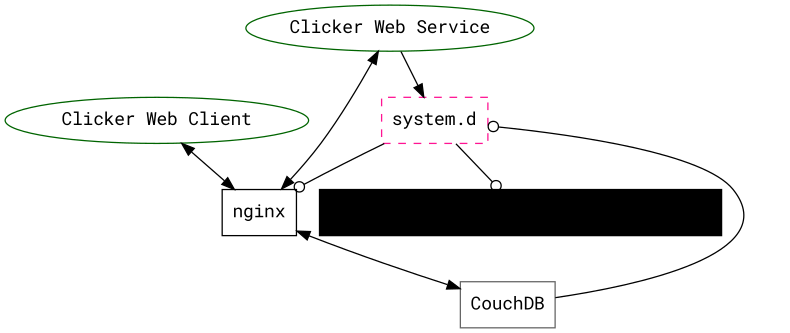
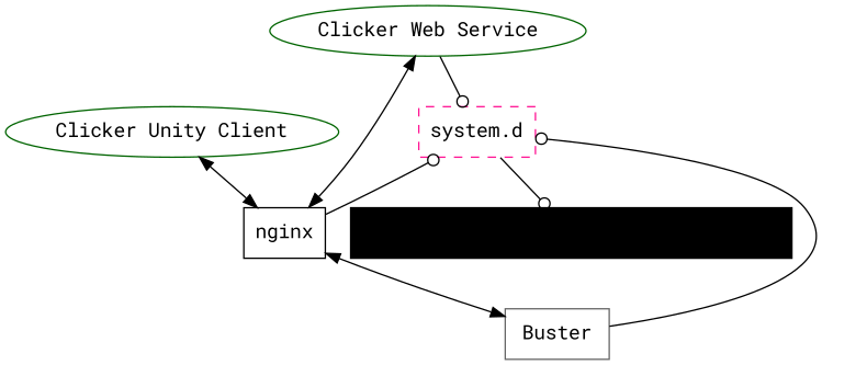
  strict digraph {
    fontname="Roboto Mono"
    node [color=black fontname="Roboto Mono" shape=polygon]
    edge [arrowhead=odot fontname="Roboto Mono"]
    "Raspberry Pi (Debian Buster ARM x32)" [style=filled]
    "system.d" [color=deeppink style=dashed]
    nginx
-   CouchDB [color=gray40]
-   "Clicker Unity Client" [color=darkgreen shape=ellipse label="Clicker Web Client"]
+   CouchDB [color=gray40 label=Buster]
+   "Clicker Unity Client" [color=darkgreen shape=ellipse]
    "Clicker Web Service" [color=darkgreen shape=ellipse]
    "system.d" -> "Raspberry Pi (Debian Buster ARM x32)"
-   "system.d" -> nginx
+   nginx -> "system.d"
    nginx -> CouchDB [dir=both arrowhead=""]
    CouchDB -> "system.d"
    "Clicker Unity Client" -> nginx [dir=both arrowhead=""]
-   "Clicker Web Service" -> "system.d" [arrowhead=normal]
+   "Clicker Web Service" -> "system.d"
    "Clicker Web Service" -> nginx [dir=both arrowhead=""]
  }
